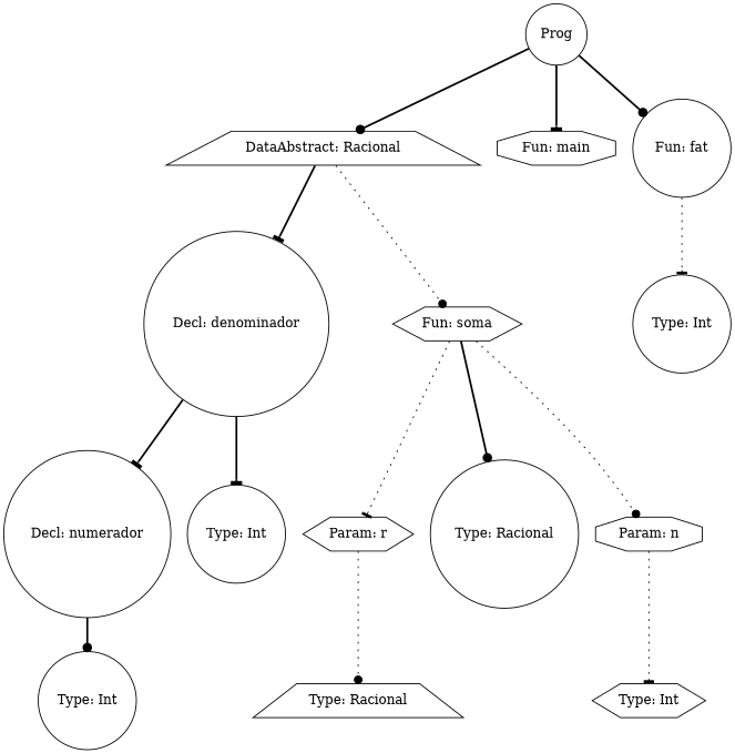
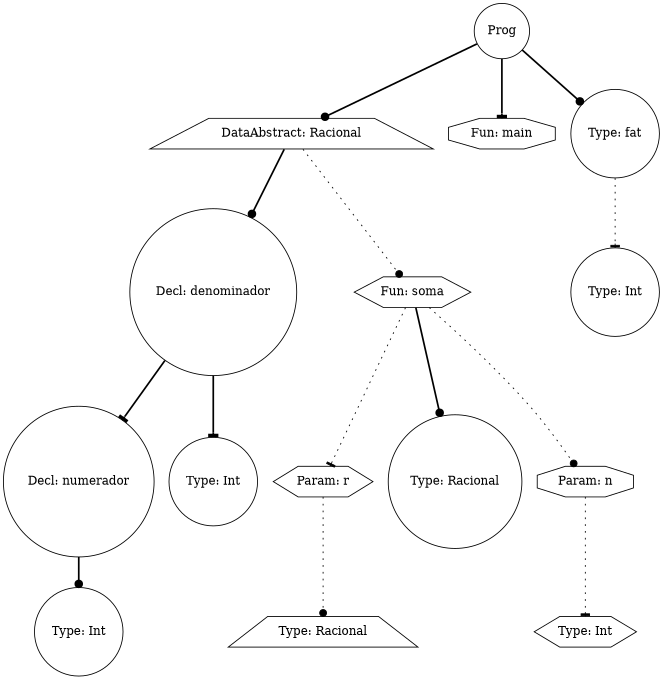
  digraph {
    node [shape=circle]
    edge [arrowhead=dot style=bold]
    n1 [label=Prog]
    n2 [label="DataAbstract: Racional" shape=trapezium]
    n3 [label="Fun: main" shape=octagon]
-   n4 [label="Fun: fat"]
+   n4 [label="Type: fat"]
    n5 [label="Decl: denominador"]
    n6 [label="Fun: soma" shape=hexagon]
    n7 [label="Type: Int"]
    n8 [label="Decl: numerador"]
    n9 [label="Type: Int"]
    n10 [label="Type: Int"]
    n11 [label="Param: r" shape=hexagon]
    n12 [label="Type: Racional"]
    n13 [label="Param: n" shape=octagon]
    n14 [label="Type: Racional" shape=trapezium]
    n15 [label="Type: Int" shape=hexagon]
    n1 -> n2
    n1 -> n3 [arrowhead=tee]
    n1 -> n4
-   n2 -> n5 [arrowhead=tee]
+   n2 -> n5
    n2 -> n6 [style=dotted]
    n4 -> n7 [arrowhead=tee style=dotted]
    n5 -> n8 [arrowhead=tee]
    n5 -> n10 [arrowhead=tee]
    n6 -> n11 [arrowhead=tee style=dotted]
    n6 -> n12
    n6 -> n13 [style=dotted]
    n8 -> n9
    n11 -> n14 [style=dotted]
    n13 -> n15 [arrowhead=tee style=dotted]
  }
